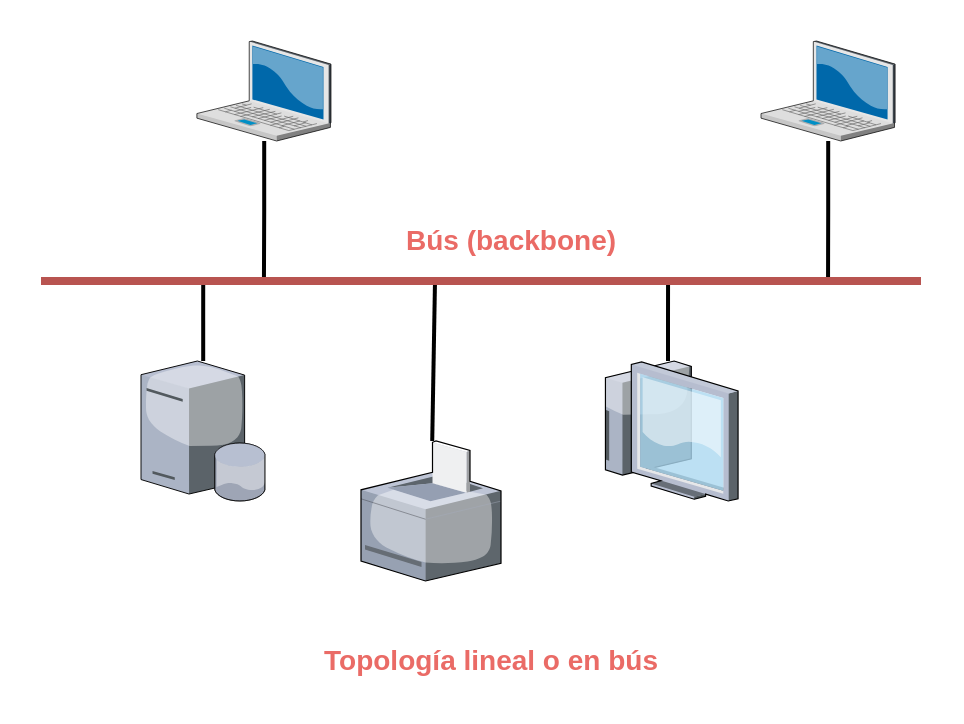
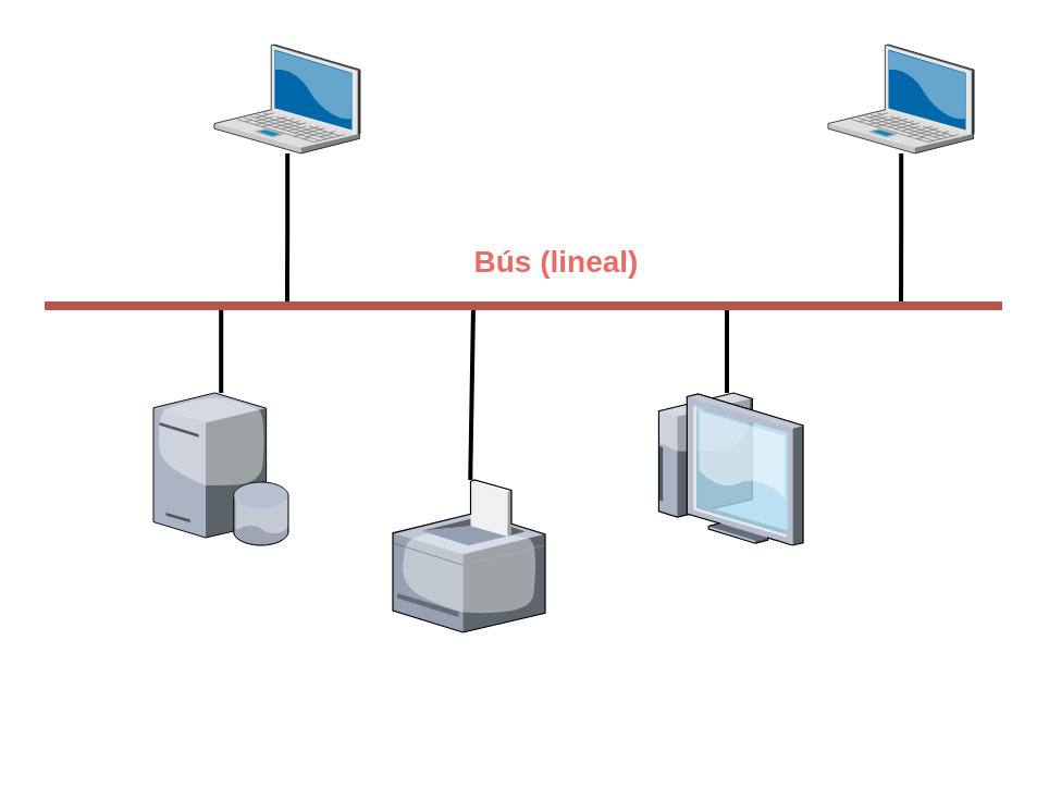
  <mxCell id="0" style=";html=1;" />
  <mxCell id="1" style=";html=1;" parent="0" />
  <mxCell id="2" style="edgeStyle=none;rounded=0;comic=0;jumpStyle=none;orthogonalLoop=1;jettySize=auto;html=1;shadow=0;startArrow=none;startFill=0;endArrow=none;endFill=0;strokeWidth=2;" parent="1" target="9" edge="1"><mxGeometry relative="1" as="geometry"><mxPoint x="217" y="140" as="sourcePoint" /></mxGeometry></mxCell>
  <mxCell id="3" style="edgeStyle=orthogonalEdgeStyle;rounded=0;orthogonalLoop=1;jettySize=auto;html=1;endArrow=none;endFill=0;strokeWidth=2;" edge="1" parent="1" source="4"><mxGeometry relative="1" as="geometry"><mxPoint x="131.475" y="140" as="targetPoint" /></mxGeometry></mxCell>
  <mxCell id="4" value="" style="verticalLabelPosition=bottom;aspect=fixed;html=1;verticalAlign=top;strokeColor=none;align=center;outlineConnect=0;shape=mxgraph.citrix.laptop_2;" parent="1" vertex="1"><mxGeometry x="97.95" y="20" width="67.05" height="50" as="geometry" /></mxCell>
  <mxCell id="5" style="edgeStyle=orthogonalEdgeStyle;rounded=0;orthogonalLoop=1;jettySize=auto;html=1;endArrow=none;endFill=0;strokeWidth=2;" edge="1" parent="1" source="6"><mxGeometry relative="1" as="geometry"><mxPoint x="413.525" y="140" as="targetPoint" /></mxGeometry></mxCell>
  <mxCell id="6" value="" style="verticalLabelPosition=bottom;aspect=fixed;html=1;verticalAlign=top;strokeColor=none;align=center;outlineConnect=0;shape=mxgraph.citrix.laptop_2;" parent="1" vertex="1"><mxGeometry x="380" y="20" width="67.05" height="50" as="geometry" /></mxCell>
  <mxCell id="7" style="edgeStyle=orthogonalEdgeStyle;rounded=0;orthogonalLoop=1;jettySize=auto;html=1;endArrow=none;endFill=0;strokeWidth=2;" edge="1" parent="1" source="8"><mxGeometry relative="1" as="geometry"><mxPoint x="101.11" y="140" as="targetPoint" /></mxGeometry></mxCell>
  <mxCell id="8" value="" style="verticalLabelPosition=bottom;aspect=fixed;html=1;verticalAlign=top;strokeColor=none;align=center;outlineConnect=0;shape=mxgraph.citrix.database_server;" parent="1" vertex="1"><mxGeometry x="70" y="180" width="62.22" height="70" as="geometry" /></mxCell>
  <mxCell id="9" value="" style="verticalLabelPosition=bottom;aspect=fixed;html=1;verticalAlign=top;strokeColor=none;align=center;outlineConnect=0;shape=mxgraph.citrix.printer;" parent="1" vertex="1"><mxGeometry x="180" y="220" width="70" height="70" as="geometry" /></mxCell>
  <mxCell id="10" style="edgeStyle=orthogonalEdgeStyle;rounded=0;orthogonalLoop=1;jettySize=auto;html=1;strokeWidth=2;endArrow=none;endFill=0;" edge="1" parent="1" source="11"><mxGeometry relative="1" as="geometry"><mxPoint x="333.53" y="140" as="targetPoint" /></mxGeometry></mxCell>
  <mxCell id="11" value="" style="verticalLabelPosition=bottom;aspect=fixed;html=1;verticalAlign=top;strokeColor=#000000;align=center;outlineConnect=0;shape=mxgraph.citrix.thin_client;fillColor=none;" parent="1" vertex="1"><mxGeometry x="298.53" y="180" width="70" height="70" as="geometry" /></mxCell>
- <mxCell id="12" value="&lt;div style=&quot;text-align: justify&quot;&gt;&lt;span&gt;&lt;b&gt;&lt;font color=&quot;#ea6b66&quot; style=&quot;font-size: 14px&quot;&gt;Topología lineal o en bús&lt;/font&gt;&lt;/b&gt;&lt;/span&gt;&lt;/div&gt;" style="text;html=1;resizable=0;autosize=1;align=center;verticalAlign=middle;points=[];rounded=0;" vertex="1" parent="1"><mxGeometry x="155" y="320" width="180" height="20" as="geometry" /></mxCell>
  <mxCell id="13" value="" style="endArrow=none;html=1;strokeWidth=4;fillColor=#f8cecc;strokeColor=#b85450;" edge="1" parent="1"><mxGeometry width="50" height="50" relative="1" as="geometry"><mxPoint x="20" y="140" as="sourcePoint" /><mxPoint x="460" y="140" as="targetPoint" /></mxGeometry></mxCell>
- <mxCell id="14" value="&lt;div style=&quot;text-align: justify&quot;&gt;&lt;span&gt;&lt;b&gt;&lt;font color=&quot;#ea6b66&quot; style=&quot;font-size: 14px&quot;&gt;Bús (backbone)&lt;/font&gt;&lt;/b&gt;&lt;/span&gt;&lt;/div&gt;" style="text;html=1;resizable=0;autosize=1;align=center;verticalAlign=middle;points=[];rounded=0;" vertex="1" parent="1"><mxGeometry x="195" y="110" width="120" height="20" as="geometry" /></mxCell>
+ <mxCell id="14" value="&lt;div style=&quot;text-align: justify&quot;&gt;&lt;span&gt;&lt;b&gt;&lt;font color=&quot;#ea6b66&quot; style=&quot;font-size: 14px&quot;&gt;Bús (lineal)&lt;/font&gt;&lt;/b&gt;&lt;/span&gt;&lt;/div&gt;" style="text;html=1;resizable=0;autosize=1;align=center;verticalAlign=middle;points=[];rounded=0;" vertex="1" parent="1"><mxGeometry x="195" y="110" width="120" height="20" as="geometry" /></mxCell>
